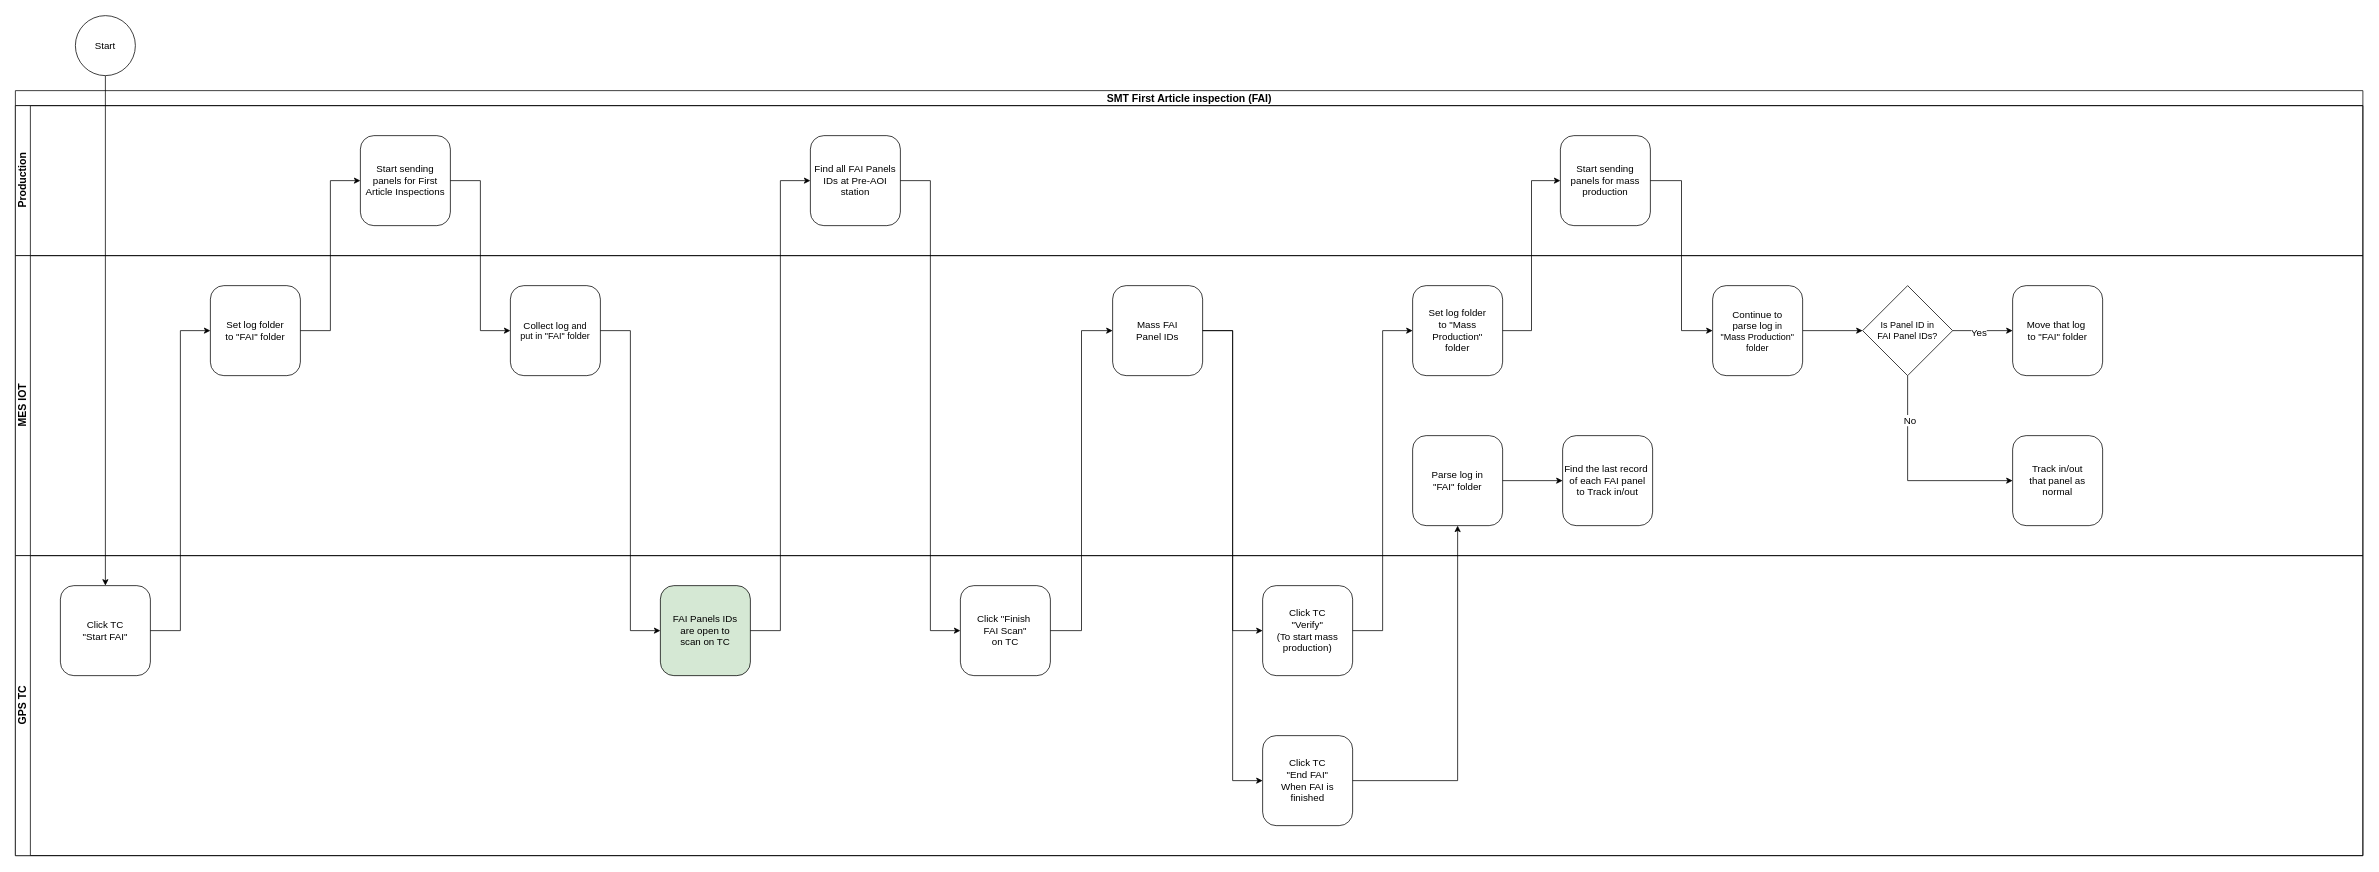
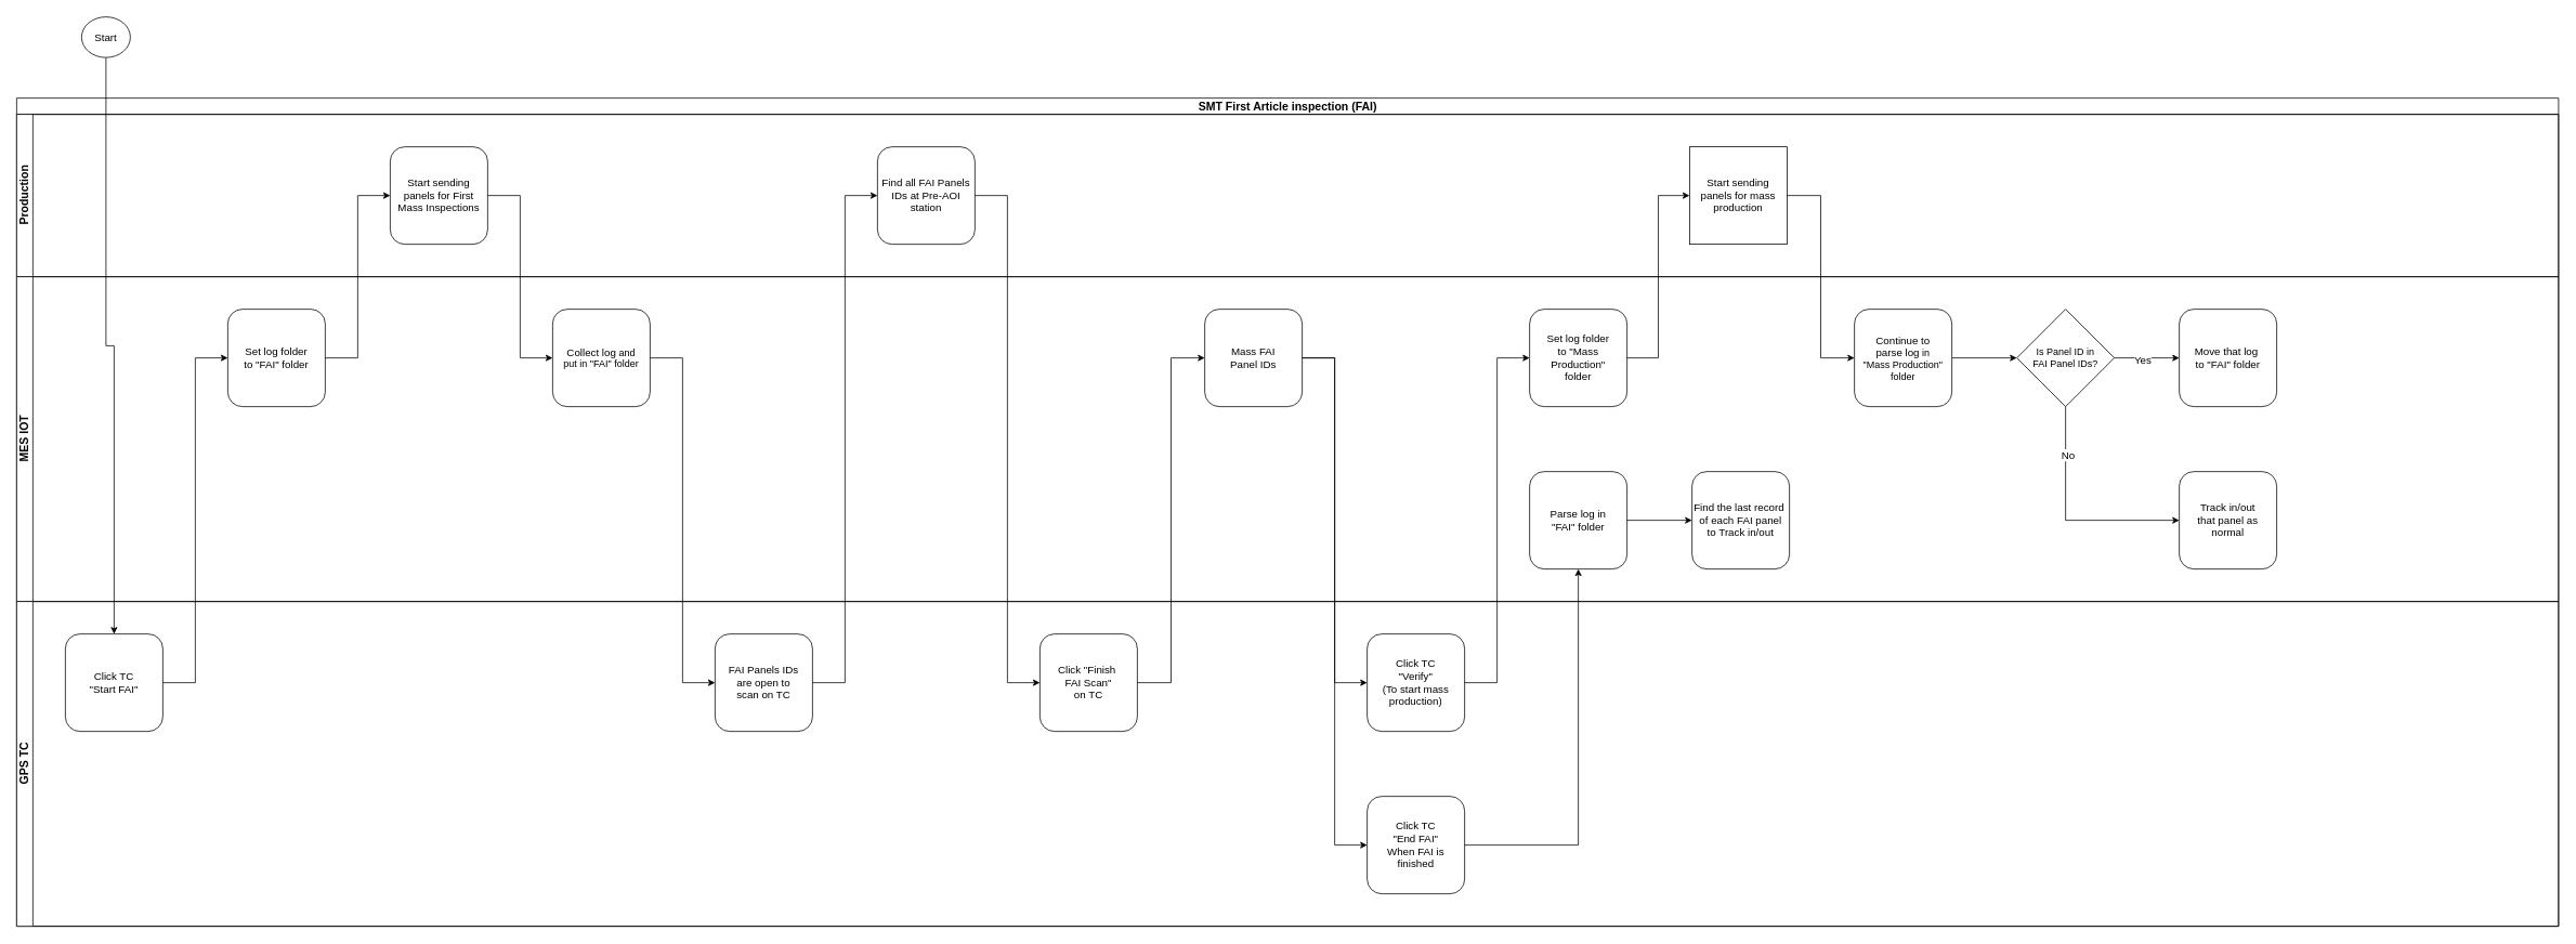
  <mxCell id="0" />
  <mxCell id="1" parent="0" />
  <mxCell id="2" value="&lt;font style=&quot;font-size: 14px;&quot;&gt;SMT First Article inspection (FAI)&lt;/font&gt;" style="swimlane;childLayout=stackLayout;resizeParent=1;resizeParentMax=0;horizontal=1;startSize=20;horizontalStack=0;html=1;" parent="1" vertex="1"><mxGeometry x="20" y="120" width="3130" height="1020" as="geometry" /></mxCell>
  <mxCell id="3" value="&lt;font style=&quot;font-size: 14px;&quot;&gt;Production&lt;/font&gt;" style="swimlane;startSize=20;horizontal=0;html=1;" parent="2" vertex="1"><mxGeometry y="20" width="3130" height="200" as="geometry" /></mxCell>
- <mxCell id="4" value="&lt;span style=&quot;font-size: 13px;&quot;&gt;Start sending panels for First Article Inspections&lt;/span&gt;" style="rounded=1;whiteSpace=wrap;html=1;" parent="3" vertex="1"><mxGeometry x="460" y="40" width="120" height="120" as="geometry" /></mxCell>
+ <mxCell id="4" value="&lt;span style=&quot;font-size: 13px;&quot;&gt;Start sending panels for First Mass Inspections&lt;/span&gt;" style="rounded=1;whiteSpace=wrap;html=1;" parent="3" vertex="1"><mxGeometry x="460" y="40" width="120" height="120" as="geometry" /></mxCell>
  <mxCell id="5" value="&lt;span style=&quot;font-size: 13px;&quot;&gt;Find all FAI Panels&lt;br&gt;IDs at Pre-AOI station&lt;br&gt;&lt;/span&gt;" style="rounded=1;whiteSpace=wrap;html=1;" parent="3" vertex="1"><mxGeometry x="1060" y="40" width="120" height="120" as="geometry" /></mxCell>
- <mxCell id="6" value="&lt;span style=&quot;font-size: 13px;&quot;&gt;Start sending&lt;/span&gt;&lt;br&gt;&lt;span style=&quot;font-size: 13px;&quot;&gt;panels for mass&lt;/span&gt;&lt;br&gt;&lt;span style=&quot;font-size: 13px;&quot;&gt;production&lt;/span&gt;" style="rounded=1;whiteSpace=wrap;html=1;" parent="3" vertex="1"><mxGeometry x="2060" y="40" width="120" height="120" as="geometry" /></mxCell>
+ <mxCell id="6" value="&lt;span style=&quot;font-size: 13px;&quot;&gt;Start sending&lt;/span&gt;&lt;br&gt;&lt;span style=&quot;font-size: 13px;&quot;&gt;panels for mass&lt;/span&gt;&lt;br&gt;&lt;span style=&quot;font-size: 13px;&quot;&gt;production&lt;/span&gt;" style="whiteSpace=wrap;html=1;rounded=0;" parent="3" vertex="1"><mxGeometry x="2060" y="40" width="120" height="120" as="geometry" /></mxCell>
  <mxCell id="7" value="&lt;font style=&quot;font-size: 14px;&quot;&gt;MES IOT&lt;/font&gt;" style="swimlane;startSize=20;horizontal=0;html=1;" parent="2" vertex="1"><mxGeometry y="220" width="3130" height="400" as="geometry" /></mxCell>
  <mxCell id="8" value="&lt;span style=&quot;font-size: 13px;&quot;&gt;Set log folder&lt;br&gt;to &quot;FAI&quot; folder&lt;/span&gt;" style="rounded=1;whiteSpace=wrap;html=1;" parent="7" vertex="1"><mxGeometry x="260" y="40" width="120" height="120" as="geometry" /></mxCell>
  <mxCell id="9" value="&lt;span style=&quot;font-size: 13px;&quot;&gt;Collect log&amp;nbsp;&lt;/span&gt;and &lt;br&gt;put in &quot;FAI&quot; folder" style="rounded=1;whiteSpace=wrap;html=1;" parent="7" vertex="1"><mxGeometry x="660" y="40" width="120" height="120" as="geometry" /></mxCell>
  <mxCell id="10" value="&lt;span style=&quot;font-size: 13px;&quot;&gt;Mass FAI &lt;br&gt;Panel IDs&lt;br&gt;&lt;/span&gt;" style="rounded=1;whiteSpace=wrap;html=1;" parent="7" vertex="1"><mxGeometry x="1463" y="40" width="120" height="120" as="geometry" /></mxCell>
  <mxCell id="11" value="&lt;span style=&quot;font-size: 13px;&quot;&gt;Set log folder&lt;br&gt;to &quot;Mass Production&quot;&lt;br&gt;folder&lt;br&gt;&lt;/span&gt;" style="rounded=1;whiteSpace=wrap;html=1;" parent="7" vertex="1"><mxGeometry x="1863" y="40" width="120" height="120" as="geometry" /></mxCell>
  <mxCell id="12" style="edgeStyle=orthogonalEdgeStyle;rounded=0;orthogonalLoop=1;jettySize=auto;html=1;exitX=1;exitY=0.5;exitDx=0;exitDy=0;entryX=0;entryY=0.5;entryDx=0;entryDy=0;" parent="7" source="13" target="18" edge="1"><mxGeometry relative="1" as="geometry" /></mxCell>
  <mxCell id="13" value="&lt;span style=&quot;font-size: 13px;&quot;&gt;Continue to &lt;/span&gt;&lt;br&gt;&lt;span style=&quot;font-size: 13px;&quot;&gt;parse log&lt;/span&gt;&amp;nbsp;in &lt;br&gt;&quot;Mass Production&quot; folder" style="rounded=1;whiteSpace=wrap;html=1;" parent="7" vertex="1"><mxGeometry x="2263" y="40" width="120" height="120" as="geometry" /></mxCell>
  <mxCell id="14" style="edgeStyle=orthogonalEdgeStyle;rounded=0;orthogonalLoop=1;jettySize=auto;html=1;exitX=1;exitY=0.5;exitDx=0;exitDy=0;entryX=0;entryY=0.5;entryDx=0;entryDy=0;" parent="7" source="18" target="20" edge="1"><mxGeometry relative="1" as="geometry" /></mxCell>
  <mxCell id="15" value="&lt;font style=&quot;font-size: 13px;&quot;&gt;Yes&lt;/font&gt;" style="edgeLabel;html=1;align=center;verticalAlign=middle;resizable=0;points=[];" parent="14" vertex="1" connectable="0"><mxGeometry x="-0.15" y="-1" relative="1" as="geometry"><mxPoint as="offset" /></mxGeometry></mxCell>
  <mxCell id="16" style="edgeStyle=orthogonalEdgeStyle;rounded=0;orthogonalLoop=1;jettySize=auto;html=1;exitX=0.5;exitY=1;exitDx=0;exitDy=0;entryX=0;entryY=0.5;entryDx=0;entryDy=0;" parent="7" source="18" target="19" edge="1"><mxGeometry relative="1" as="geometry" /></mxCell>
  <mxCell id="17" value="&lt;font style=&quot;font-size: 13px;&quot;&gt;No&lt;/font&gt;" style="edgeLabel;html=1;align=center;verticalAlign=middle;resizable=0;points=[];" parent="16" vertex="1" connectable="0"><mxGeometry x="-0.579" y="2" relative="1" as="geometry"><mxPoint as="offset" /></mxGeometry></mxCell>
  <mxCell id="18" value="Is Panel ID in&lt;br&gt;FAI Panel IDs?" style="rhombus;whiteSpace=wrap;html=1;" parent="7" vertex="1"><mxGeometry x="2463" y="40" width="120" height="120" as="geometry" /></mxCell>
  <mxCell id="19" value="&lt;span style=&quot;font-size: 13px;&quot;&gt;Track in/out&lt;br&gt;that panel as&lt;br&gt;normal&lt;br&gt;&lt;/span&gt;" style="rounded=1;whiteSpace=wrap;html=1;" parent="7" vertex="1"><mxGeometry x="2663" y="240" width="120" height="120" as="geometry" /></mxCell>
  <mxCell id="20" value="&lt;span style=&quot;font-size: 13px;&quot;&gt;Move that log&amp;nbsp;&lt;br&gt;to &quot;FAI&quot; folder&lt;br&gt;&lt;/span&gt;" style="rounded=1;whiteSpace=wrap;html=1;" parent="7" vertex="1"><mxGeometry x="2663" y="40" width="120" height="120" as="geometry" /></mxCell>
  <mxCell id="21" value="&lt;span style=&quot;font-size: 13px;&quot;&gt;Parse log in&lt;br&gt;&quot;FAI&quot; folder&lt;br&gt;&lt;/span&gt;" style="rounded=1;whiteSpace=wrap;html=1;" parent="7" vertex="1"><mxGeometry x="1863" y="240" width="120" height="120" as="geometry" /></mxCell>
  <mxCell id="22" value="&lt;span style=&quot;font-size: 13px;&quot;&gt;Find the last record&amp;nbsp;&lt;br&gt;of each FAI panel&lt;br&gt;to Track in/out&lt;br&gt;&lt;/span&gt;" style="rounded=1;whiteSpace=wrap;html=1;" parent="7" vertex="1"><mxGeometry x="2063" y="240" width="120" height="120" as="geometry" /></mxCell>
  <mxCell id="23" style="edgeStyle=orthogonalEdgeStyle;rounded=0;orthogonalLoop=1;jettySize=auto;html=1;exitX=1;exitY=0.5;exitDx=0;exitDy=0;entryX=0;entryY=0.5;entryDx=0;entryDy=0;" parent="7" source="21" target="22" edge="1"><mxGeometry relative="1" as="geometry" /></mxCell>
  <mxCell id="24" value="&lt;font style=&quot;font-size: 14px;&quot;&gt;GPS TC&lt;/font&gt;" style="swimlane;startSize=20;horizontal=0;html=1;" parent="2" vertex="1"><mxGeometry y="620" width="3130" height="400" as="geometry" /></mxCell>
  <mxCell id="25" value="&lt;font style=&quot;font-size: 13px;&quot;&gt;Click TC&lt;br&gt;&quot;Start FAI&quot;&lt;/font&gt;" style="rounded=1;whiteSpace=wrap;html=1;" parent="24" vertex="1"><mxGeometry x="60" y="40" width="120" height="120" as="geometry" /></mxCell>
  <mxCell id="26" value="&lt;span style=&quot;font-size: 13px;&quot;&gt;Click TC&lt;br&gt;&quot;Verify&quot;&lt;br&gt;(To start mass production)&lt;br&gt;&lt;/span&gt;" style="rounded=1;whiteSpace=wrap;html=1;" parent="24" vertex="1"><mxGeometry x="1663" y="40" width="120" height="120" as="geometry" /></mxCell>
  <mxCell id="27" value="&lt;span style=&quot;font-size: 13px;&quot;&gt;Click TC &lt;br&gt;&quot;End FAI&quot;&lt;br&gt;When FAI is finished&lt;br&gt;&lt;/span&gt;" style="rounded=1;whiteSpace=wrap;html=1;" parent="24" vertex="1"><mxGeometry x="1663" y="240" width="120" height="120" as="geometry" /></mxCell>
- <mxCell id="28" value="&lt;span style=&quot;font-size: 13px;&quot;&gt;FAI Panels IDs&lt;br&gt;are open to&lt;br&gt;scan on TC&lt;br&gt;&lt;/span&gt;" style="rounded=1;whiteSpace=wrap;html=1;fillColor=#d5e8d4;" vertex="1" parent="24"><mxGeometry x="860" y="40" width="120" height="120" as="geometry" /></mxCell>
+ <mxCell id="28" value="&lt;span style=&quot;font-size: 13px;&quot;&gt;FAI Panels IDs&lt;br&gt;are open to&lt;br&gt;scan on TC&lt;br&gt;&lt;/span&gt;" style="rounded=1;whiteSpace=wrap;html=1;" vertex="1" parent="24"><mxGeometry x="860" y="40" width="120" height="120" as="geometry" /></mxCell>
  <mxCell id="29" value="&lt;span style=&quot;font-size: 13px;&quot;&gt;Click &quot;Finish&amp;nbsp;&lt;br&gt;FAI Scan&quot;&lt;br&gt;on TC&lt;br&gt;&lt;/span&gt;" style="rounded=1;whiteSpace=wrap;html=1;" vertex="1" parent="24"><mxGeometry x="1260" y="40" width="120" height="120" as="geometry" /></mxCell>
  <mxCell id="30" style="edgeStyle=orthogonalEdgeStyle;rounded=0;orthogonalLoop=1;jettySize=auto;html=1;exitX=1;exitY=0.5;exitDx=0;exitDy=0;entryX=0;entryY=0.5;entryDx=0;entryDy=0;" parent="2" source="8" target="4" edge="1"><mxGeometry relative="1" as="geometry" /></mxCell>
  <mxCell id="31" style="edgeStyle=orthogonalEdgeStyle;rounded=0;orthogonalLoop=1;jettySize=auto;html=1;exitX=1;exitY=0.5;exitDx=0;exitDy=0;entryX=0;entryY=0.5;entryDx=0;entryDy=0;" parent="2" source="4" target="9" edge="1"><mxGeometry relative="1" as="geometry" /></mxCell>
  <mxCell id="32" style="edgeStyle=orthogonalEdgeStyle;rounded=0;orthogonalLoop=1;jettySize=auto;html=1;exitX=1;exitY=0.5;exitDx=0;exitDy=0;entryX=0;entryY=0.5;entryDx=0;entryDy=0;" parent="2" source="25" target="8" edge="1"><mxGeometry relative="1" as="geometry" /></mxCell>
  <mxCell id="33" style="edgeStyle=orthogonalEdgeStyle;rounded=0;orthogonalLoop=1;jettySize=auto;html=1;exitX=1;exitY=0.5;exitDx=0;exitDy=0;entryX=0;entryY=0.5;entryDx=0;entryDy=0;" parent="2" source="10" target="26" edge="1"><mxGeometry relative="1" as="geometry" /></mxCell>
  <mxCell id="34" style="edgeStyle=orthogonalEdgeStyle;rounded=0;orthogonalLoop=1;jettySize=auto;html=1;exitX=1;exitY=0.5;exitDx=0;exitDy=0;entryX=0;entryY=0.5;entryDx=0;entryDy=0;" parent="2" source="26" target="11" edge="1"><mxGeometry relative="1" as="geometry" /></mxCell>
  <mxCell id="35" style="edgeStyle=orthogonalEdgeStyle;rounded=0;orthogonalLoop=1;jettySize=auto;html=1;exitX=1;exitY=0.5;exitDx=0;exitDy=0;entryX=0;entryY=0.5;entryDx=0;entryDy=0;" parent="2" source="10" target="27" edge="1"><mxGeometry relative="1" as="geometry" /></mxCell>
  <mxCell id="36" style="edgeStyle=orthogonalEdgeStyle;rounded=0;orthogonalLoop=1;jettySize=auto;html=1;exitX=1;exitY=0.5;exitDx=0;exitDy=0;entryX=0.5;entryY=1;entryDx=0;entryDy=0;" parent="2" source="27" target="21" edge="1"><mxGeometry relative="1" as="geometry" /></mxCell>
  <mxCell id="37" style="edgeStyle=orthogonalEdgeStyle;rounded=0;orthogonalLoop=1;jettySize=auto;html=1;exitX=1;exitY=0.5;exitDx=0;exitDy=0;entryX=0;entryY=0.5;entryDx=0;entryDy=0;" edge="1" parent="2" source="9" target="28"><mxGeometry relative="1" as="geometry" /></mxCell>
  <mxCell id="38" style="edgeStyle=orthogonalEdgeStyle;rounded=0;orthogonalLoop=1;jettySize=auto;html=1;exitX=1;exitY=0.5;exitDx=0;exitDy=0;entryX=0;entryY=0.5;entryDx=0;entryDy=0;" edge="1" parent="2" source="28" target="5"><mxGeometry relative="1" as="geometry" /></mxCell>
  <mxCell id="39" style="edgeStyle=orthogonalEdgeStyle;rounded=0;orthogonalLoop=1;jettySize=auto;html=1;exitX=1;exitY=0.5;exitDx=0;exitDy=0;entryX=0;entryY=0.5;entryDx=0;entryDy=0;" edge="1" parent="2" source="5" target="29"><mxGeometry relative="1" as="geometry" /></mxCell>
  <mxCell id="40" style="edgeStyle=orthogonalEdgeStyle;rounded=0;orthogonalLoop=1;jettySize=auto;html=1;exitX=1;exitY=0.5;exitDx=0;exitDy=0;entryX=0;entryY=0.5;entryDx=0;entryDy=0;" edge="1" parent="2" source="29" target="10"><mxGeometry relative="1" as="geometry" /></mxCell>
  <mxCell id="41" style="edgeStyle=orthogonalEdgeStyle;rounded=0;orthogonalLoop=1;jettySize=auto;html=1;exitX=1;exitY=0.5;exitDx=0;exitDy=0;entryX=0;entryY=0.5;entryDx=0;entryDy=0;" edge="1" parent="2" source="11" target="6"><mxGeometry relative="1" as="geometry" /></mxCell>
  <mxCell id="42" style="edgeStyle=orthogonalEdgeStyle;rounded=0;orthogonalLoop=1;jettySize=auto;html=1;exitX=1;exitY=0.5;exitDx=0;exitDy=0;entryX=0;entryY=0.5;entryDx=0;entryDy=0;" edge="1" parent="2" source="6" target="13"><mxGeometry relative="1" as="geometry" /></mxCell>
  <mxCell id="43" style="edgeStyle=orthogonalEdgeStyle;rounded=0;orthogonalLoop=1;jettySize=auto;html=1;exitX=0.5;exitY=1;exitDx=0;exitDy=0;entryX=0.5;entryY=0;entryDx=0;entryDy=0;" parent="1" source="44" target="25" edge="1"><mxGeometry relative="1" as="geometry" /></mxCell>
- <mxCell id="44" value="&lt;font style=&quot;font-size: 13px;&quot;&gt;Start&lt;/font&gt;" style="ellipse;whiteSpace=wrap;html=1;aspect=fixed;" parent="1" vertex="1"><mxGeometry x="100" width="80" height="80" as="geometry" y="20" /></mxCell>
+ <mxCell id="44" value="&lt;font style=&quot;font-size: 13px;&quot;&gt;Start&lt;/font&gt;" style="ellipse;whiteSpace=wrap;html=1;aspect=fixed;" parent="1" vertex="1"><mxGeometry x="100" y="20" width="60" height="50" as="geometry" /></mxCell>
